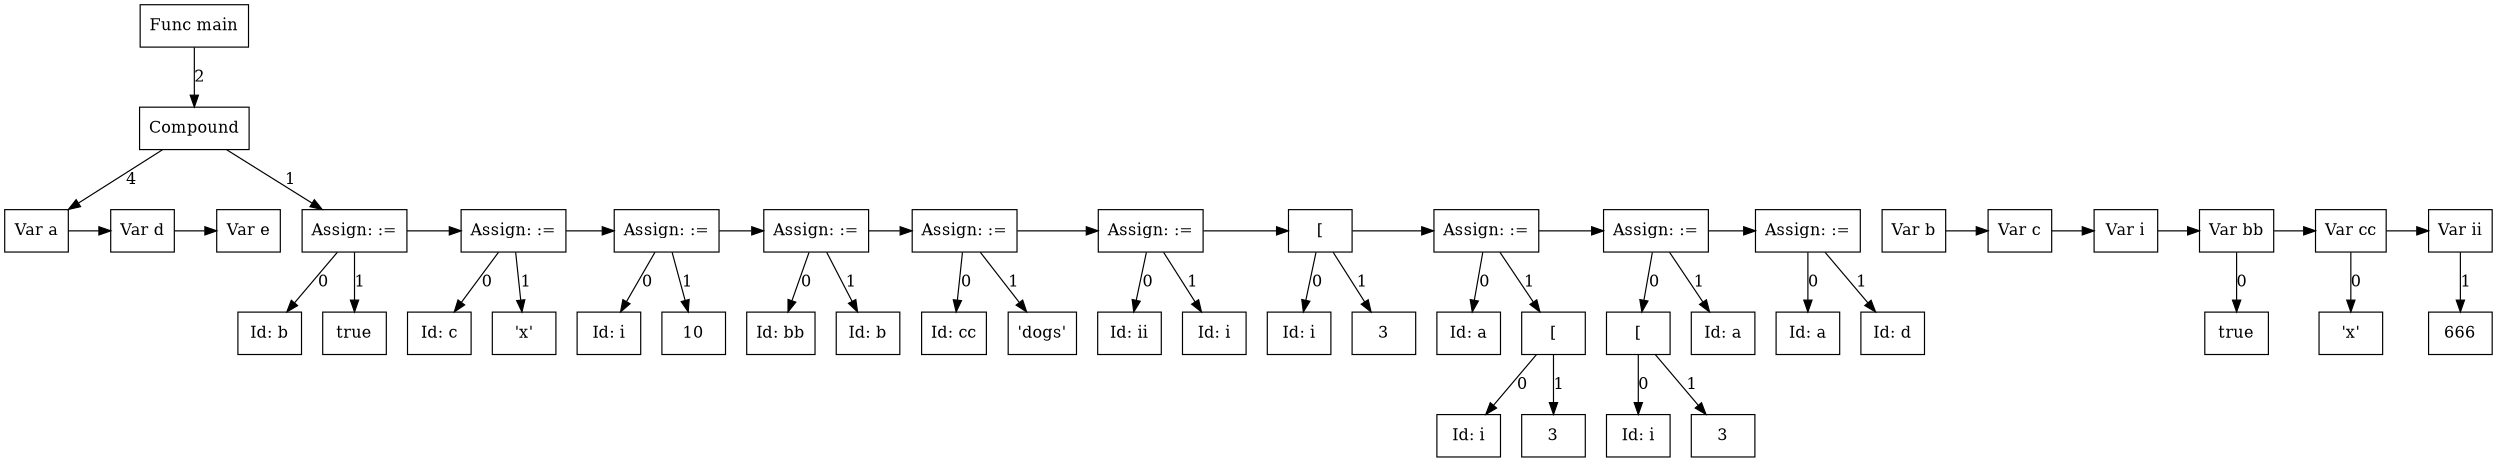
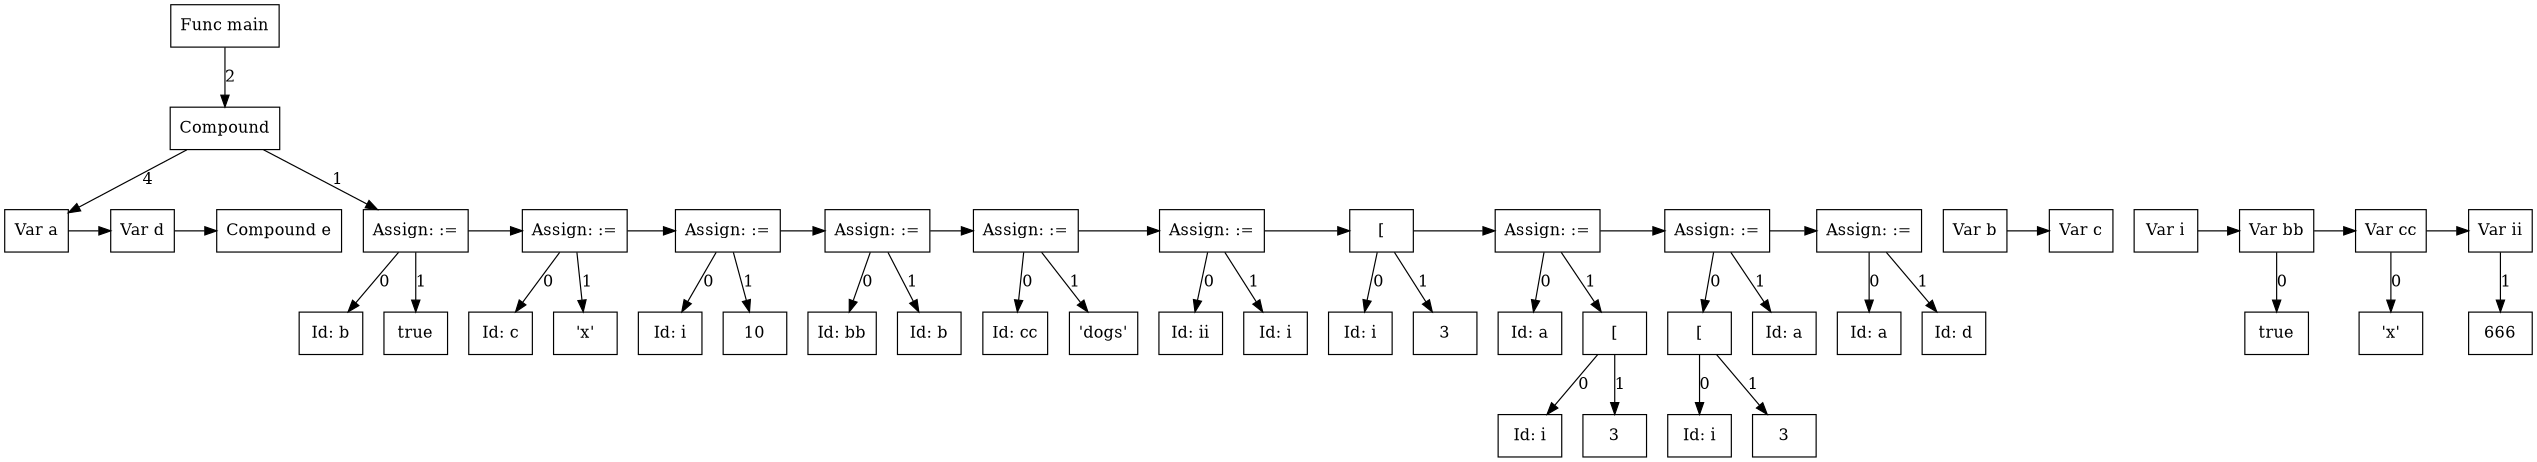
  digraph {
    node [shape=box]
    n1 [label="Func main"]
    n2 [label=Compound]
    n3 [label="Var a"]
    n4 [label="Assign: :="]
    n5 [label="Var d"]
-   n6 [label="Var e"]
+   n6 [label="Compound e"]
    n7 [label="Var b"]
    n8 [label="Var c"]
    n9 [label="Var i"]
    n10 [label="Var bb"]
    n11 [label="Var cc"]
    n12 [label="Var ii"]
    n13 [label=true]
    n14 [label="'x'"]
    n15 [label=666]
    n16 [label="Id: b"]
    n17 [label=true]
    n18 [label="Assign: :="]
    n19 [label="Assign: :="]
    n20 [label="Assign: :="]
    n21 [label="Assign: :="]
    n22 [label="Assign: :="]
    n23 [label="["]
    n24 [label="Assign: :="]
    n25 [label="Assign: :="]
    n26 [label="Assign: :="]
    n27 [label="Id: c"]
    n28 [label="'x'"]
    n29 [label="Id: i"]
    n30 [label=10]
    n31 [label="Id: i"]
    n32 [label=3]
    n33 [label="Id: bb"]
    n34 [label="Id: b"]
    n35 [label="Id: cc"]
    n36 [label="'dogs'"]
    n37 [label="Id: ii"]
    n38 [label="Id: i"]
    n39 [label="Id: a"]
    n40 [label="["]
    n41 [label="Id: i"]
    n42 [label=3]
    n43 [label="["]
    n44 [label="Id: a"]
    n45 [label="Id: i"]
    n46 [label=3]
    n47 [label="Id: a"]
    n48 [label="Id: d"]
    subgraph sub_1 {
      rankdir=TB
      n1
      n2
    }
    subgraph sub_2 {
      ordering=out
      rank=same
      rankdir=LR
      n2
    }
    subgraph sub_3 {
      ordering=out
      rank=same
      rankdir=LR
      n3
      n4
    }
    subgraph sub_4 {
      rankdir=TB
      n2
      n3
      n4
    }
    subgraph sub_5 {
      rank=same
      rankdir=LR
      n3
      n5
      n6
      n7
      n8
      n9
      n10
      n11
      n12
    }
    subgraph sub_6 {
      rankdir=LR
      n3
      n5
      n6
      n7
      n8
      n9
      n10
      n11
      n12
    }
    subgraph sub_7 {
      ordering=out
      rank=same
      rankdir=LR
      n13
    }
    subgraph sub_8 {
      rankdir=TB
      n10
      n13
    }
    subgraph sub_9 {
      ordering=out
      rank=same
      rankdir=LR
      n14
    }
    subgraph sub_10 {
      rankdir=TB
      n11
      n14
    }
    subgraph sub_11 {
      ordering=out
      rank=same
      rankdir=LR
      n15
    }
    subgraph sub_12 {
      rankdir=TB
      n12
      n15
    }
    subgraph sub_13 {
      ordering=out
      rank=same
      rankdir=LR
      n16
      n17
    }
    subgraph sub_14 {
      rankdir=TB
      n4
      n16
      n17
    }
    subgraph sub_15 {
      rank=same
      rankdir=LR
      n4
      n18
      n19
      n20
      n21
      n22
      n23
      n24
      n25
      n26
    }
    subgraph sub_16 {
      rankdir=LR
      n4
      n18
      n19
      n20
      n21
      n22
      n23
      n24
      n25
      n26
    }
    subgraph sub_17 {
      ordering=out
      rank=same
      rankdir=LR
      n27
      n28
    }
    subgraph sub_18 {
      rankdir=TB
      n18
      n27
      n28
    }
    subgraph sub_19 {
      ordering=out
      rank=same
      rankdir=LR
      n29
      n30
    }
    subgraph sub_20 {
      rankdir=TB
      n23
      n31
      n32
    }
    subgraph sub_21 {
      rankdir=TB
      n19
      n29
      n30
    }
    subgraph sub_22 {
      ordering=out
      rank=same
      rankdir=LR
      n33
      n34
    }
    subgraph sub_23 {
      rankdir=TB
      n20
      n33
      n34
    }
    subgraph sub_24 {
      ordering=out
      rank=same
      rankdir=LR
      n35
      n36
    }
    subgraph sub_25 {
      rankdir=TB
      n21
      n35
      n36
    }
    subgraph sub_26 {
      ordering=out
      rank=same
      rankdir=LR
      n37
      n38
    }
    subgraph sub_27 {
      rankdir=TB
      n22
      n37
      n38
    }
    subgraph sub_28 {
      ordering=out
      rank=same
      rankdir=LR
      n31
      n32
    }
    subgraph sub_29 {
      ordering=out
      rank=same
      rankdir=LR
      n39
      n40
    }
    subgraph sub_30 {
      rankdir=TB
      n24
      n39
      n40
    }
    subgraph sub_31 {
      ordering=out
      rank=same
      rankdir=LR
      n41
      n42
    }
    subgraph sub_32 {
      rankdir=TB
      n40
      n41
      n42
    }
    subgraph sub_33 {
      ordering=out
      rank=same
      rankdir=LR
      n43
      n44
    }
    subgraph sub_34 {
      rankdir=TB
      n25
      n43
      n44
    }
    subgraph sub_35 {
      ordering=out
      rank=same
      rankdir=LR
      n45
      n46
    }
    subgraph sub_36 {
      rankdir=TB
      n43
      n45
      n46
    }
    subgraph sub_37 {
      ordering=out
      rank=same
      rankdir=LR
      n47
      n48
    }
    subgraph sub_38 {
      rankdir=TB
      n26
      n47
      n48
    }
    n1 -> n2 [label=2]
    n2 -> n3 [label=4]
    n2 -> n4 [label=1]
    n3 -> n5
    n4 -> n16 [label=0]
    n4 -> n17 [label=1]
    n4 -> n18
    n5 -> n6
    n7 -> n8
-   n8 -> n9
    n9 -> n10
    n10 -> n11
    n10 -> n13 [label=0]
    n11 -> n12
    n11 -> n14 [label=0]
    n12 -> n15 [label=1]
    n18 -> n19
    n18 -> n27 [label=0]
    n18 -> n28 [label=1]
    n19 -> n20
    n19 -> n29 [label=0]
    n19 -> n30 [label=1]
    n20 -> n21
    n20 -> n33 [label=0]
    n20 -> n34 [label=1]
    n21 -> n22
    n21 -> n35 [label=0]
    n21 -> n36 [label=1]
    n22 -> n23
    n22 -> n37 [label=0]
    n22 -> n38 [label=1]
    n23 -> n24
    n23 -> n31 [label=0]
    n23 -> n32 [label=1]
    n24 -> n25
    n24 -> n39 [label=0]
    n24 -> n40 [label=1]
    n25 -> n26
    n25 -> n43 [label=0]
    n25 -> n44 [label=1]
    n26 -> n47 [label=0]
    n26 -> n48 [label=1]
    n40 -> n41 [label=0]
    n40 -> n42 [label=1]
    n43 -> n45 [label=0]
    n43 -> n46 [label=1]
  }
